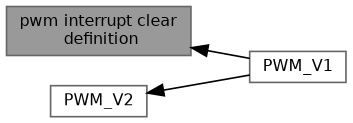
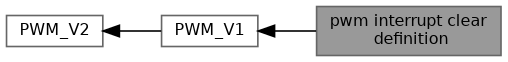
  digraph {
    rankdir=LR
    node [color=grey40 fillcolor=white fontname=Helvetica fontsize=10 shape=box style=filled]
    edge [dir=back fontname=Helvetica fontsize=10 labelfontname=Helvetica labelfontsize=10 shape=plaintext style=solid]
    n1 [color=gray40 fillcolor=grey60 fontcolor=black height=0.2 label="pwm interrupt clear\l definition" width=0.4]
    n2 [height=0.2 label=PWM_V1 width=0.4]
    n3 [height=0.2 label=PWM_V2 width=0.4]
-   n1 -> n2
+   n2 -> n1
    n3 -> n2
  }
